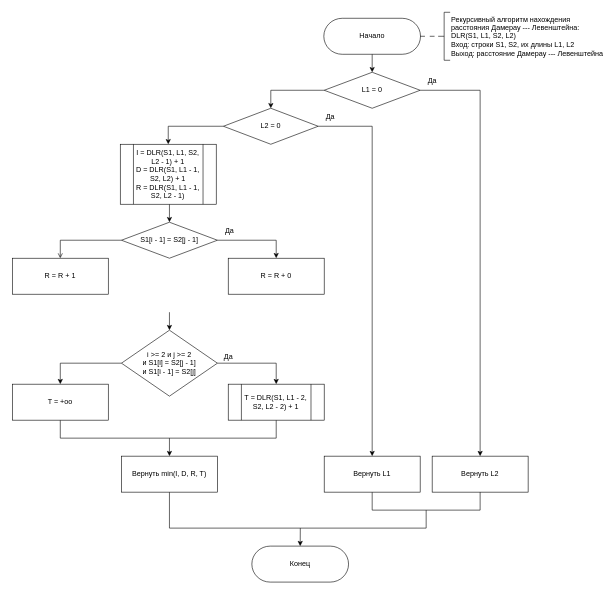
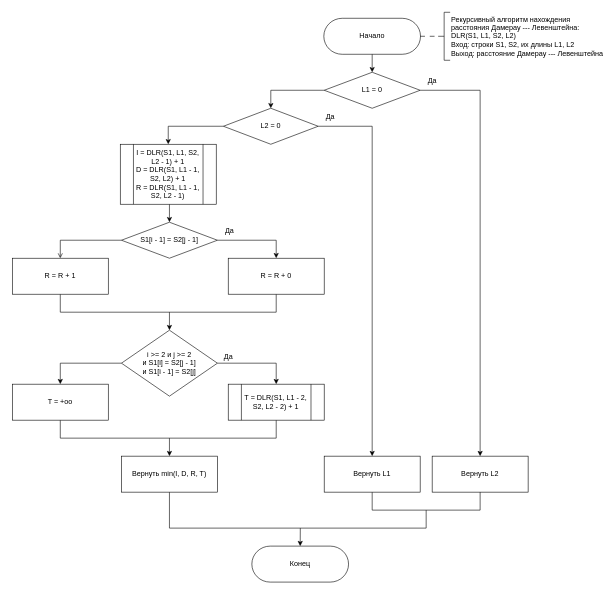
  <mxCell id="0" />
  <mxCell id="1" parent="0" />
  <mxCell id="2" value="Начало" style="html=1;shape=stencil(xVVNb4MwDP01HJmAaFV7nFh37GWTdnapgaghQU7Wj3+/0IAGAzqayyQO+D3yXuzYJGCpLqHGIIkkVBiw1yBJPpAqLsEosoFlSgevIheeXbhZuxB0jZlx2AmIw16gY7QhdcQzP5hWgcsSiZuGZdsgerHfNA9LMyWlFeFK6gHT460YcGnXRhcnFj09O5trG7uotg4VGqQB+pPczgFB8ubtFC9zevdwGmbU+f7l9Pm4U+zntPWpXvzbLF5YwZ1HYhN2683CA/Oy69Qfz86rmCO7xdnN2LHUInMDyNI9ZMeC1Jc8TG6yhma4R0RHV+qEs+19L/1OQHDZE+j+OY8oAGX2hVoF1q6h6zC+hHDhOiRloKnCQF8AFRhanTAXUAwofUase3B79NPbXXlkHHko/GPGHiecCaXxzhhYfNRkN3SmM1maK8I7LZtzIdzVNDcNI4Eb6i7KG/AN);whiteSpace=wrap;" vertex="1" parent="1"><mxGeometry x="570" y="30" width="100" height="60" as="geometry" /></mxCell>
  <mxCell id="3" style="edgeStyle=orthogonalEdgeStyle;rounded=0;orthogonalLoop=1;jettySize=auto;html=1;exitX=1;exitY=0.5;exitDx=0;exitDy=0;exitPerimeter=0;entryX=0.5;entryY=0;entryDx=0;entryDy=0;" edge="1" parent="1" source="4" target="9"><mxGeometry relative="1" as="geometry" /></mxCell>
  <mxCell id="4" value="L1 = 0" style="html=1;shape=mxgraph.flowchart.decision;whiteSpace=wrap;" vertex="1" parent="1"><mxGeometry x="540" y="120" width="160" height="60" as="geometry" /></mxCell>
  <mxCell id="5" style="edgeStyle=orthogonalEdgeStyle;rounded=0;orthogonalLoop=1;jettySize=auto;html=1;exitX=1;exitY=0.5;exitDx=0;exitDy=0;exitPerimeter=0;entryX=0.5;entryY=0;entryDx=0;entryDy=0;" edge="1" parent="1" source="6" target="11"><mxGeometry relative="1" as="geometry" /></mxCell>
  <mxCell id="6" value="L2 = 0" style="html=1;shape=mxgraph.flowchart.decision;whiteSpace=wrap;" vertex="1" parent="1"><mxGeometry x="372" y="180" width="158" height="60" as="geometry" /></mxCell>
  <mxCell id="7" style="edgeStyle=orthogonalEdgeStyle;rounded=0;orthogonalLoop=1;jettySize=auto;html=1;exitX=0;exitY=0.5;exitDx=0;exitDy=0;exitPerimeter=0;entryX=0.5;entryY=0;entryDx=0;entryDy=0;entryPerimeter=0;" edge="1" parent="1" source="4" target="6"><mxGeometry relative="1" as="geometry" /></mxCell>
  <mxCell id="8" style="edgeStyle=orthogonalEdgeStyle;rounded=0;orthogonalLoop=1;jettySize=auto;html=1;exitX=0.5;exitY=1;exitDx=0;exitDy=0;exitPerimeter=0;entryX=0.5;entryY=0;entryDx=0;entryDy=0;entryPerimeter=0;" edge="1" parent="1" source="2" target="4"><mxGeometry relative="1" as="geometry" /></mxCell>
  <mxCell id="9" value="Вернуть L2" style="rounded=1;whiteSpace=wrap;html=1;absoluteArcSize=1;arcSize=0;" vertex="1" parent="1"><mxGeometry x="720" y="760" width="160" height="60" as="geometry" /></mxCell>
  <mxCell id="10" style="edgeStyle=orthogonalEdgeStyle;rounded=0;orthogonalLoop=1;jettySize=auto;html=1;exitX=0.5;exitY=1;exitDx=0;exitDy=0;entryX=0.5;entryY=1;entryDx=0;entryDy=0;endArrow=none;endFill=0;" edge="1" parent="1" source="11" target="9"><mxGeometry relative="1" as="geometry"><Array as="points"><mxPoint x="620" y="850" /><mxPoint x="800" y="850" /></Array></mxGeometry></mxCell>
  <mxCell id="11" value="Вернуть L1" style="rounded=1;whiteSpace=wrap;html=1;absoluteArcSize=1;arcSize=0;" vertex="1" parent="1"><mxGeometry x="540" y="760" width="160" height="60" as="geometry" /></mxCell>
  <mxCell id="12" style="edgeStyle=orthogonalEdgeStyle;rounded=0;orthogonalLoop=1;jettySize=auto;html=1;exitX=0;exitY=0.5;exitDx=0;exitDy=0;exitPerimeter=0;entryX=0.5;entryY=0;entryDx=0;entryDy=0;endArrow=open;" edge="1" parent="1" source="14" target="16"><mxGeometry relative="1" as="geometry" /></mxCell>
  <mxCell id="13" style="edgeStyle=orthogonalEdgeStyle;rounded=0;orthogonalLoop=1;jettySize=auto;html=1;exitX=1;exitY=0.5;exitDx=0;exitDy=0;exitPerimeter=0;entryX=0.5;entryY=0;entryDx=0;entryDy=0;" edge="1" parent="1" source="14" target="17"><mxGeometry relative="1" as="geometry" /></mxCell>
  <mxCell id="14" value="S1[i - 1] = S2[j - 1]" style="html=1;shape=mxgraph.flowchart.decision;whiteSpace=wrap;" vertex="1" parent="1"><mxGeometry x="202" y="370" width="160" height="60" as="geometry" /></mxCell>
+ <mxCell id="15" style="edgeStyle=orthogonalEdgeStyle;rounded=0;orthogonalLoop=1;jettySize=auto;html=1;exitX=0.5;exitY=1;exitDx=0;exitDy=0;entryX=0.5;entryY=1;entryDx=0;entryDy=0;endArrow=none;endFill=0;" edge="1" parent="1" source="16" target="17"><mxGeometry relative="1" as="geometry"><Array as="points"><mxPoint x="100" y="520" /><mxPoint x="460" y="520" /></Array></mxGeometry></mxCell>
  <mxCell id="16" value="R = R + 1" style="rounded=1;whiteSpace=wrap;html=1;absoluteArcSize=1;arcSize=0;" vertex="1" parent="1"><mxGeometry x="20" y="430" width="160" height="60" as="geometry" /></mxCell>
  <mxCell id="17" value="R = R + 0" style="rounded=1;whiteSpace=wrap;html=1;absoluteArcSize=1;arcSize=0;" vertex="1" parent="1"><mxGeometry x="380" y="430" width="160" height="60" as="geometry" /></mxCell>
  <mxCell id="18" style="edgeStyle=orthogonalEdgeStyle;rounded=0;orthogonalLoop=1;jettySize=auto;html=1;exitX=0.5;exitY=0;exitDx=0;exitDy=0;exitPerimeter=0;endArrow=none;endFill=0;startArrow=classic;startFill=1;" edge="1" parent="1" source="20"><mxGeometry relative="1" as="geometry"><mxPoint x="499.87" y="910" as="targetPoint" /></mxGeometry></mxCell>
  <mxCell id="19" style="edgeStyle=orthogonalEdgeStyle;rounded=0;orthogonalLoop=1;jettySize=auto;html=1;exitX=0.5;exitY=0;exitDx=0;exitDy=0;exitPerimeter=0;startArrow=classic;startFill=1;endArrow=none;endFill=0;" edge="1" parent="1" source="20"><mxGeometry relative="1" as="geometry"><mxPoint x="500.167" y="880" as="targetPoint" /></mxGeometry></mxCell>
  <mxCell id="20" value="Конец" style="html=1;shape=stencil(xVVNb4MwDP01HJmAaFV7nFh37GWTdnapgaghQU7Wj3+/0IAGAzqayyQO+D3yXuzYJGCpLqHGIIkkVBiw1yBJPpAqLsEosoFlSgevIheeXbhZuxB0jZlx2AmIw16gY7QhdcQzP5hWgcsSiZuGZdsgerHfNA9LMyWlFeFK6gHT460YcGnXRhcnFj09O5trG7uotg4VGqQB+pPczgFB8ubtFC9zevdwGmbU+f7l9Pm4U+zntPWpXvzbLF5YwZ1HYhN2683CA/Oy69Qfz86rmCO7xdnN2LHUInMDyNI9ZMeC1Jc8TG6yhma4R0RHV+qEs+19L/1OQHDZE+j+OY8oAGX2hVoF1q6h6zC+hHDhOiRloKnCQF8AFRhanTAXUAwofUase3B79NPbXXlkHHko/GPGHiecCaXxzhhYfNRkN3SmM1maK8I7LZtzIdzVNDcNI4Eb6i7KG/AN);whiteSpace=wrap;" vertex="1" parent="1"><mxGeometry x="450" y="910" width="100" height="60" as="geometry" /></mxCell>
  <mxCell id="21" style="edgeStyle=orthogonalEdgeStyle;rounded=0;orthogonalLoop=1;jettySize=auto;html=1;exitX=0.5;exitY=0;exitDx=0;exitDy=0;exitPerimeter=0;entryX=0.5;entryY=0;entryDx=0;entryDy=0;" edge="1" parent="1" target="23"><mxGeometry relative="1" as="geometry"><mxPoint x="282" y="730" as="sourcePoint" /></mxGeometry></mxCell>
  <mxCell id="22" style="edgeStyle=orthogonalEdgeStyle;rounded=0;orthogonalLoop=1;jettySize=auto;html=1;exitX=0.5;exitY=1;exitDx=0;exitDy=0;endArrow=none;endFill=0;" edge="1" parent="1" source="23"><mxGeometry relative="1" as="geometry"><mxPoint x="710" y="850" as="targetPoint" /><Array as="points"><mxPoint x="282" y="880" /><mxPoint x="710" y="880" /></Array></mxGeometry></mxCell>
  <mxCell id="23" value="Вернуть min(I, D, R, T)" style="rounded=1;whiteSpace=wrap;html=1;absoluteArcSize=1;arcSize=0;" vertex="1" parent="1"><mxGeometry x="202" y="760" width="160" height="60" as="geometry" /></mxCell>
  <mxCell id="24" style="edgeStyle=orthogonalEdgeStyle;rounded=0;orthogonalLoop=1;jettySize=auto;html=1;exitX=0.5;exitY=1;exitDx=0;exitDy=0;entryX=0.5;entryY=0;entryDx=0;entryDy=0;entryPerimeter=0;" edge="1" parent="1" target="14"><mxGeometry relative="1" as="geometry"><mxPoint x="282" y="340" as="sourcePoint" /></mxGeometry></mxCell>
  <mxCell id="25" style="edgeStyle=orthogonalEdgeStyle;rounded=0;orthogonalLoop=1;jettySize=auto;html=1;exitX=0;exitY=0.5;exitDx=0;exitDy=0;exitPerimeter=0;entryX=0.5;entryY=0;entryDx=0;entryDy=0;" edge="1" parent="1" source="28" target="30"><mxGeometry relative="1" as="geometry" /></mxCell>
  <mxCell id="26" style="edgeStyle=orthogonalEdgeStyle;rounded=0;orthogonalLoop=1;jettySize=auto;html=1;exitX=0.5;exitY=0;exitDx=0;exitDy=0;exitPerimeter=0;startArrow=classic;startFill=1;endArrow=none;endFill=0;" edge="1" parent="1" source="28"><mxGeometry relative="1" as="geometry"><mxPoint x="282" y="520" as="targetPoint" /></mxGeometry></mxCell>
  <mxCell id="27" style="edgeStyle=orthogonalEdgeStyle;rounded=0;orthogonalLoop=1;jettySize=auto;html=1;exitX=1;exitY=0.5;exitDx=0;exitDy=0;exitPerimeter=0;entryX=0.5;entryY=0;entryDx=0;entryDy=0;" edge="1" parent="1" source="28" target="35"><mxGeometry relative="1" as="geometry" /></mxCell>
  <mxCell id="28" value="i &amp;gt;= 2 и j &amp;gt;= 2&lt;br&gt;и S1[i] = S2[j - 1]&lt;br&gt;и S1[i - 1] = S2[j]" style="html=1;shape=mxgraph.flowchart.decision;whiteSpace=wrap;" vertex="1" parent="1"><mxGeometry x="202" y="550" width="160" height="110" as="geometry" /></mxCell>
  <mxCell id="29" style="edgeStyle=orthogonalEdgeStyle;rounded=0;orthogonalLoop=1;jettySize=auto;html=1;exitX=0.5;exitY=1;exitDx=0;exitDy=0;entryX=0.5;entryY=1;entryDx=0;entryDy=0;endArrow=none;endFill=0;" edge="1" parent="1" source="30"><mxGeometry relative="1" as="geometry"><Array as="points"><mxPoint x="100" y="730" /><mxPoint x="460" y="730" /></Array><mxPoint x="460" y="700" as="targetPoint" /></mxGeometry></mxCell>
  <mxCell id="30" value="T = +oo" style="rounded=1;whiteSpace=wrap;html=1;absoluteArcSize=1;arcSize=0;" vertex="1" parent="1"><mxGeometry x="20" y="640" width="160" height="60" as="geometry" /></mxCell>
  <mxCell id="31" style="edgeStyle=orthogonalEdgeStyle;rounded=0;orthogonalLoop=1;jettySize=auto;html=1;endArrow=none;endFill=0;dashed=1;dashPattern=8 8;" edge="1" parent="1"><mxGeometry relative="1" as="geometry"><mxPoint x="730" y="60" as="targetPoint" /><mxPoint x="700" y="60" as="sourcePoint" /></mxGeometry></mxCell>
  <mxCell id="32" value="Рекурсивный алгоритм нахождения&lt;br&gt;расстояния Дамерау --- Левенштейна:&lt;br&gt;DLR(S1, L1, S2, L2)&lt;br&gt;Вход: строки S1, S2, их длины L1, L2&lt;br&gt;Выход: расстояние Дамерау --- Левенштейна" style="html=1;shape=mxgraph.flowchart.annotation_2;align=left;labelPosition=right;pointerEvents=1;" vertex="1" parent="1"><mxGeometry x="730" y="20" width="20" height="80" as="geometry" /></mxCell>
  <mxCell id="33" style="edgeStyle=orthogonalEdgeStyle;rounded=0;orthogonalLoop=1;jettySize=auto;html=1;exitX=0;exitY=0.5;exitDx=0;exitDy=0;exitPerimeter=0;entryX=0.5;entryY=0;entryDx=0;entryDy=0;" edge="1" parent="1" source="6" target="34"><mxGeometry relative="1" as="geometry"><mxPoint x="282" y="240" as="targetPoint" /></mxGeometry></mxCell>
  <mxCell id="34" value="I = DLR(S1, L1, S2, L2 - 1) + 1&lt;br style=&quot;border-color: var(--border-color);&quot;&gt;D = DLR(S1, L1 - 1, S2, L2) + 1&lt;br style=&quot;border-color: var(--border-color);&quot;&gt;R = DLR(S1, L1 - 1, S2, L2 - 1)" style="html=1;shape=process;whiteSpace=wrap;size=0.14;" vertex="1" parent="1"><mxGeometry x="200" y="240" width="160" height="100" as="geometry" /></mxCell>
  <mxCell id="35" value="T = DLR(S1, L1 - 2, S2, L2 - 2) + 1" style="html=1;shape=process;whiteSpace=wrap;size=0.14;" vertex="1" parent="1"><mxGeometry x="380" y="640" width="160" height="60" as="geometry" /></mxCell>
  <mxCell id="36" value="Да" style="text;html=1;align=center;verticalAlign=middle;resizable=0;points=[];autosize=1;strokeColor=none;fillColor=none;" vertex="1" parent="1"><mxGeometry x="700" y="120" width="40" height="30" as="geometry" /></mxCell>
  <mxCell id="37" value="Да" style="text;html=1;align=center;verticalAlign=middle;resizable=0;points=[];autosize=1;strokeColor=none;fillColor=none;" vertex="1" parent="1"><mxGeometry x="530" y="180" width="40" height="30" as="geometry" /></mxCell>
  <mxCell id="38" value="Да" style="text;html=1;align=center;verticalAlign=middle;resizable=0;points=[];autosize=1;strokeColor=none;fillColor=none;" vertex="1" parent="1"><mxGeometry x="362" y="370" width="40" height="30" as="geometry" /></mxCell>
  <mxCell id="39" value="Да" style="text;html=1;align=center;verticalAlign=middle;resizable=0;points=[];autosize=1;strokeColor=none;fillColor=none;" vertex="1" parent="1"><mxGeometry x="360" y="580" width="40" height="30" as="geometry" /></mxCell>
